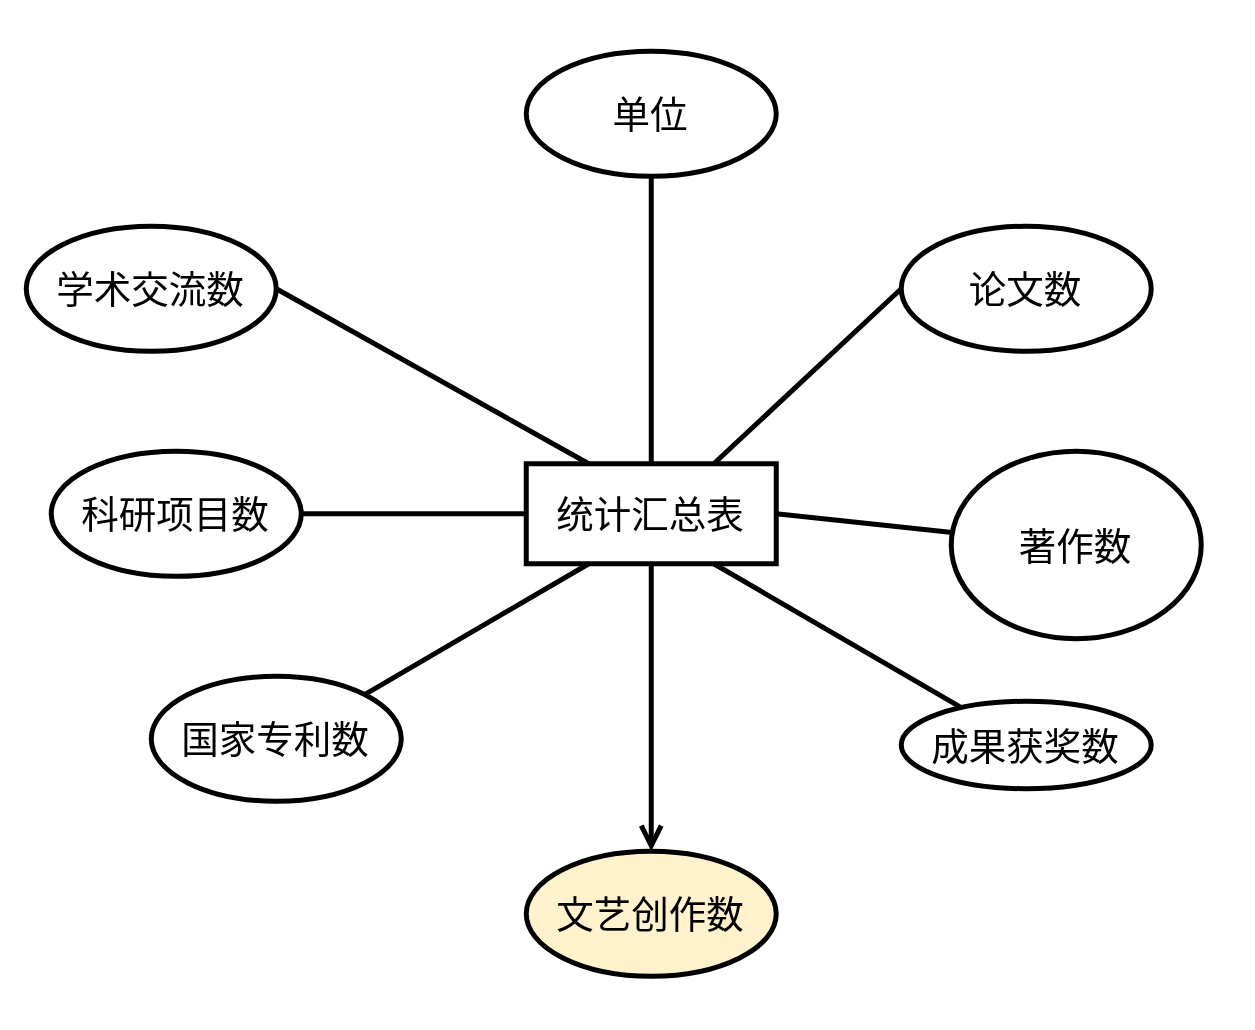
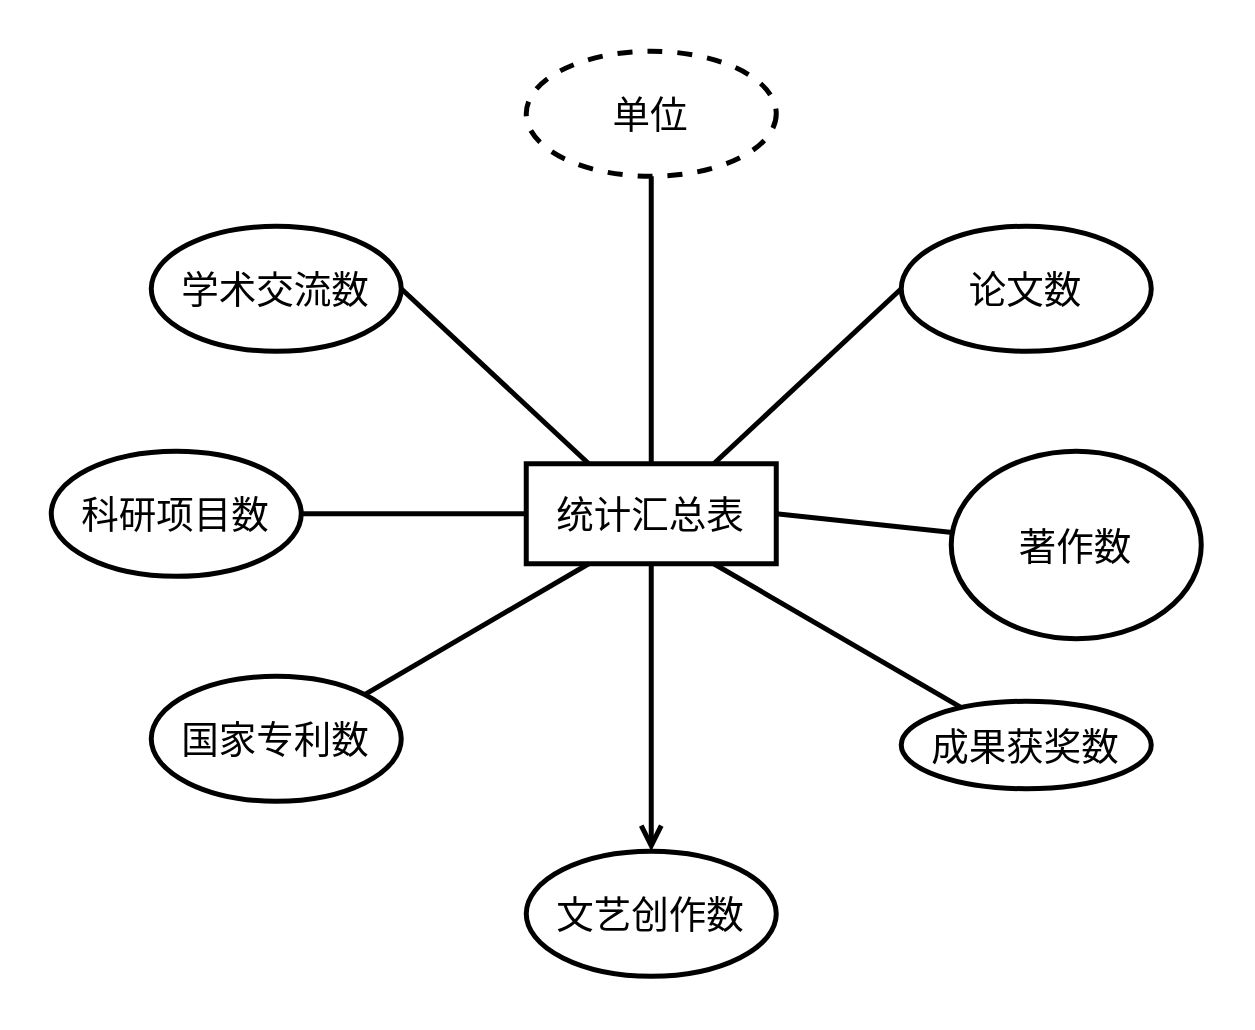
  <mxCell id="0" />
  <mxCell id="1" parent="0" />
  <mxCell id="2" value="统计汇总表" style="whiteSpace=wrap;html=1;align=center;strokeWidth=2;fontSize=15;" vertex="1" parent="1"><mxGeometry x="210" y="185" width="100" height="40" as="geometry" /></mxCell>
- <mxCell id="3" value="单位" style="ellipse;whiteSpace=wrap;html=1;align=center;strokeWidth=2;fontSize=15;" vertex="1" parent="1"><mxGeometry x="210" y="20" width="100" height="50" as="geometry" /></mxCell>
+ <mxCell id="3" value="单位" style="ellipse;whiteSpace=wrap;html=1;align=center;strokeWidth=2;fontSize=15;dashed=1;" vertex="1" parent="1"><mxGeometry x="210" y="20" width="100" height="50" as="geometry" /></mxCell>
  <mxCell id="4" value="国家专利数" style="ellipse;whiteSpace=wrap;html=1;align=center;strokeWidth=2;fontSize=15;" vertex="1" parent="1"><mxGeometry x="60" y="270" width="100" height="50" as="geometry" /></mxCell>
  <mxCell id="5" value="成果获奖数" style="ellipse;whiteSpace=wrap;html=1;align=center;strokeWidth=2;fontSize=15;" vertex="1" parent="1"><mxGeometry x="360" y="280" width="100" height="35" as="geometry" /></mxCell>
  <mxCell id="6" value="著作数" style="ellipse;whiteSpace=wrap;html=1;align=center;strokeWidth=2;fontSize=15;" vertex="1" parent="1"><mxGeometry x="380" y="180" width="100" height="75" as="geometry" /></mxCell>
  <mxCell id="7" value="论文数" style="ellipse;whiteSpace=wrap;html=1;align=center;strokeWidth=2;fontSize=15;" vertex="1" parent="1"><mxGeometry x="360" y="90" width="100" height="50" as="geometry" /></mxCell>
- <mxCell id="8" value="学术交流数" style="ellipse;whiteSpace=wrap;html=1;align=center;strokeWidth=2;fontSize=15;" vertex="1" parent="1"><mxGeometry x="10" y="90" width="100" height="50" as="geometry" /></mxCell>
+ <mxCell id="8" value="学术交流数" style="ellipse;whiteSpace=wrap;html=1;align=center;strokeWidth=2;fontSize=15;" vertex="1" parent="1"><mxGeometry x="60" y="90" width="100" height="50" as="geometry" /></mxCell>
  <mxCell id="9" value="科研项目数" style="ellipse;whiteSpace=wrap;html=1;align=center;strokeWidth=2;fontSize=15;" vertex="1" parent="1"><mxGeometry x="20" y="180" width="100" height="50" as="geometry" /></mxCell>
- <mxCell id="10" value="文艺创作数" style="ellipse;whiteSpace=wrap;html=1;align=center;strokeWidth=2;fontSize=15;fillColor=#fff2cc;" vertex="1" parent="1"><mxGeometry x="210" y="340" width="100" height="50" as="geometry" /></mxCell>
+ <mxCell id="10" value="文艺创作数" style="ellipse;whiteSpace=wrap;html=1;align=center;strokeWidth=2;fontSize=15;" vertex="1" parent="1"><mxGeometry x="210" y="340" width="100" height="50" as="geometry" /></mxCell>
  <mxCell id="11" value="" style="endArrow=none;html=1;rounded=0;strokeWidth=2;entryX=0.25;entryY=1;entryDx=0;entryDy=0;exitX=1;exitY=0;exitDx=0;exitDy=0;fontSize=15;" edge="1" parent="1" source="4" target="2"><mxGeometry relative="1" as="geometry"><mxPoint x="510" y="240" as="sourcePoint" /><mxPoint x="670" y="240" as="targetPoint" /></mxGeometry></mxCell>
  <mxCell id="12" value="" style="endArrow=open;html=1;rounded=0;strokeWidth=2;exitX=0.5;exitY=1;exitDx=0;exitDy=0;entryX=0.5;entryY=0;entryDx=0;entryDy=0;fontSize=15;" edge="1" parent="1" source="2" target="10"><mxGeometry relative="1" as="geometry"><mxPoint x="450" y="260" as="sourcePoint" /><mxPoint x="610" y="260" as="targetPoint" /></mxGeometry></mxCell>
  <mxCell id="13" value="" style="endArrow=none;html=1;rounded=0;strokeWidth=2;exitX=0.75;exitY=1;exitDx=0;exitDy=0;fontSize=15;" edge="1" parent="1" source="2" target="5"><mxGeometry relative="1" as="geometry"><mxPoint x="270" y="230" as="sourcePoint" /><mxPoint x="344" y="370" as="targetPoint" /></mxGeometry></mxCell>
  <mxCell id="14" value="" style="endArrow=none;html=1;rounded=0;strokeWidth=2;entryX=0;entryY=0.5;entryDx=0;entryDy=0;exitX=1;exitY=0.5;exitDx=0;exitDy=0;fontSize=15;" edge="1" parent="1" source="9" target="2"><mxGeometry relative="1" as="geometry"><mxPoint x="-80" y="260" as="sourcePoint" /><mxPoint x="80" y="260" as="targetPoint" /></mxGeometry></mxCell>
  <mxCell id="15" value="" style="endArrow=none;html=1;rounded=0;strokeWidth=2;entryX=0.25;entryY=0;entryDx=0;entryDy=0;exitX=1;exitY=0.5;exitDx=0;exitDy=0;fontSize=15;" edge="1" parent="1" source="8" target="2"><mxGeometry relative="1" as="geometry"><mxPoint x="-10" y="240" as="sourcePoint" /><mxPoint x="150" y="240" as="targetPoint" /></mxGeometry></mxCell>
  <mxCell id="16" value="" style="endArrow=none;html=1;rounded=0;strokeWidth=2;entryX=1;entryY=0.5;entryDx=0;entryDy=0;fontSize=15;" edge="1" parent="1" source="6" target="2"><mxGeometry relative="1" as="geometry"><mxPoint x="180" y="140" as="sourcePoint" /><mxPoint x="340" y="140" as="targetPoint" /></mxGeometry></mxCell>
  <mxCell id="17" value="" style="endArrow=none;html=1;rounded=0;strokeWidth=2;entryX=0;entryY=0.5;entryDx=0;entryDy=0;exitX=0.75;exitY=0;exitDx=0;exitDy=0;fontSize=15;" edge="1" parent="1" source="2" target="7"><mxGeometry relative="1" as="geometry"><mxPoint x="390" y="215" as="sourcePoint" /><mxPoint x="320" y="215" as="targetPoint" /></mxGeometry></mxCell>
  <mxCell id="18" value="" style="endArrow=none;html=1;rounded=0;strokeWidth=2;entryX=0.5;entryY=1;entryDx=0;entryDy=0;exitX=0.5;exitY=0;exitDx=0;exitDy=0;fontSize=15;" edge="1" parent="1" source="2" target="3"><mxGeometry relative="1" as="geometry"><mxPoint x="305" y="205" as="sourcePoint" /><mxPoint x="390" y="135" as="targetPoint" /></mxGeometry></mxCell>
